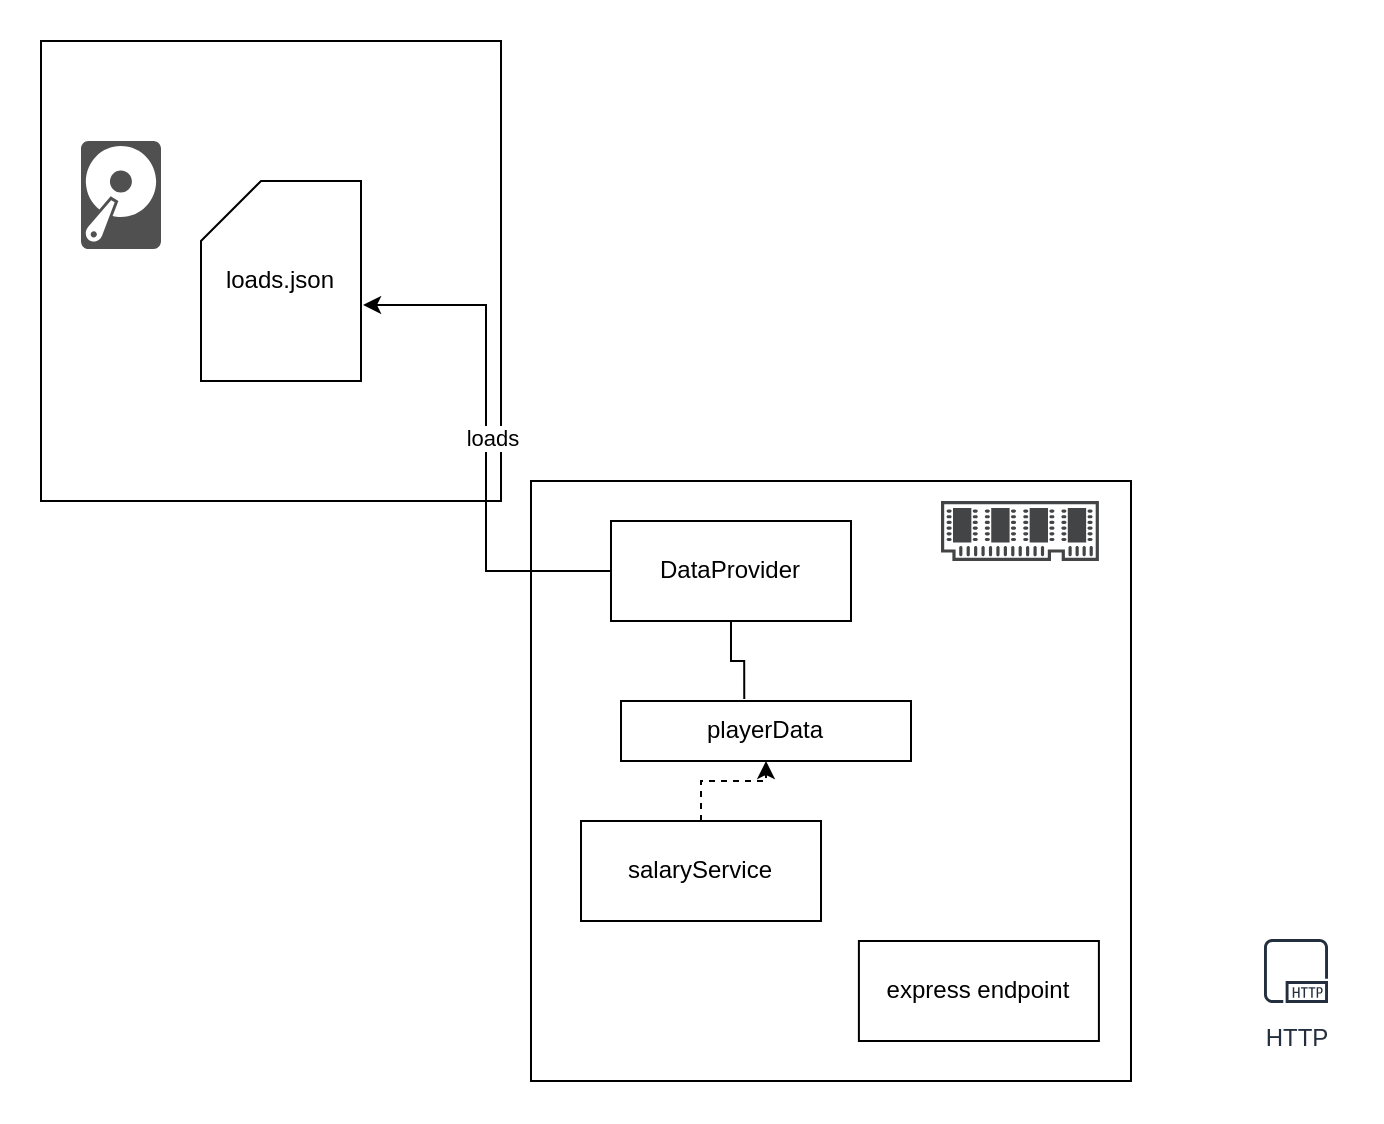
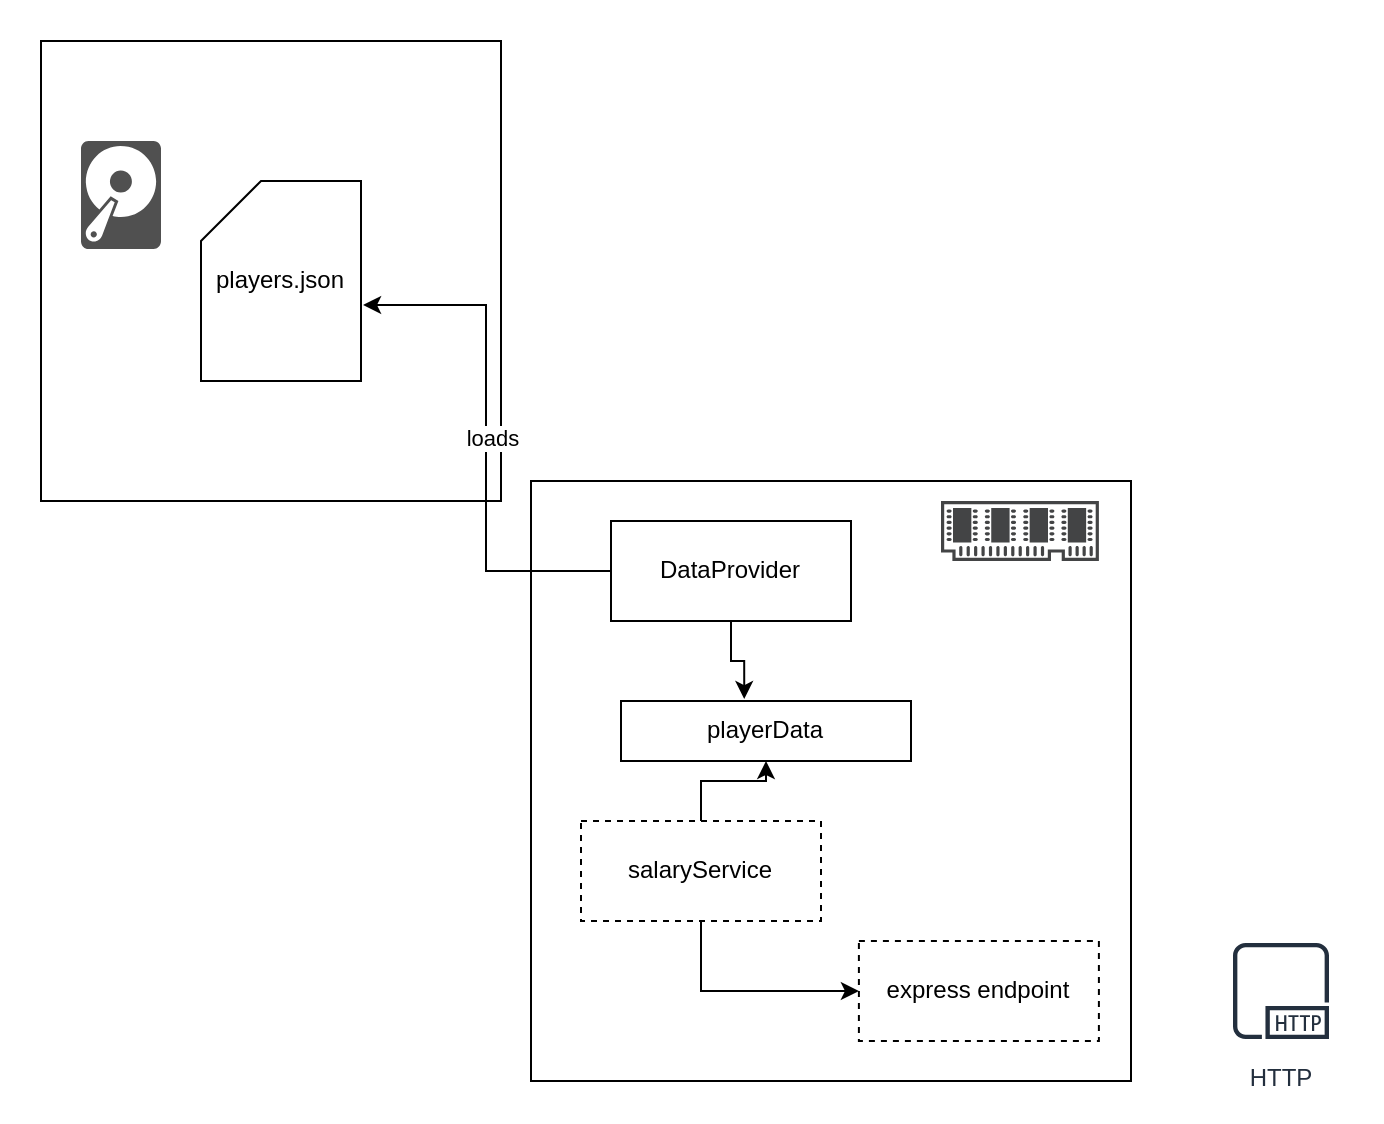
  <mxCell id="0" />
  <mxCell id="1" parent="0" />
  <mxCell id="2" value="" style="whiteSpace=wrap;html=1;aspect=fixed;" parent="1" vertex="1"><mxGeometry x="20" y="20" width="230" height="230" as="geometry" /></mxCell>
  <mxCell id="3" value="" style="whiteSpace=wrap;html=1;aspect=fixed;" parent="1" vertex="1"><mxGeometry x="265" y="240" width="300" height="300" as="geometry" /></mxCell>
- <mxCell id="4" value="loads.json" style="shape=card;whiteSpace=wrap;html=1;" parent="1" vertex="1"><mxGeometry x="100" y="90" width="80" height="100" as="geometry" /></mxCell>
- <mxCell id="5" style="edgeStyle=orthogonalEdgeStyle;rounded=0;orthogonalLoop=1;jettySize=auto;html=1;entryX=0.425;entryY=-0.033;entryDx=0;entryDy=0;entryPerimeter=0;endArrow=none;" parent="1" source="6" target="12" edge="1"><mxGeometry relative="1" as="geometry"><mxPoint x="340" y="340" as="targetPoint" /></mxGeometry></mxCell>
+ <mxCell id="4" value="players.json" style="shape=card;whiteSpace=wrap;html=1;" parent="1" vertex="1"><mxGeometry x="100" y="90" width="80" height="100" as="geometry" /></mxCell>
+ <mxCell id="5" style="edgeStyle=orthogonalEdgeStyle;rounded=0;orthogonalLoop=1;jettySize=auto;html=1;entryX=0.425;entryY=-0.033;entryDx=0;entryDy=0;entryPerimeter=0;" parent="1" source="6" target="12" edge="1"><mxGeometry relative="1" as="geometry"><mxPoint x="340" y="340" as="targetPoint" /></mxGeometry></mxCell>
  <mxCell id="6" value="DataProvider" style="rounded=0;whiteSpace=wrap;html=1;" parent="1" vertex="1"><mxGeometry x="305" y="260" width="120" height="50" as="geometry" /></mxCell>
  <mxCell id="7" style="edgeStyle=orthogonalEdgeStyle;rounded=0;orthogonalLoop=1;jettySize=auto;html=1;entryX=1.013;entryY=0.62;entryDx=0;entryDy=0;entryPerimeter=0;" parent="1" source="6" target="4" edge="1"><mxGeometry relative="1" as="geometry" /></mxCell>
  <mxCell id="8" value="loads" style="edgeLabel;html=1;align=center;verticalAlign=middle;resizable=0;points=[];" parent="7" vertex="1" connectable="0"><mxGeometry x="0.007" y="-3" relative="1" as="geometry"><mxPoint as="offset" /></mxGeometry></mxCell>
- <mxCell id="9" style="edgeStyle=orthogonalEdgeStyle;rounded=0;orthogonalLoop=1;jettySize=auto;html=1;dashed=1;" parent="1" source="11" target="12" edge="1"><mxGeometry relative="1" as="geometry" /></mxCell>
- <mxCell id="11" value="salaryService" style="rounded=0;whiteSpace=wrap;html=1;" parent="1" vertex="1"><mxGeometry x="290" y="410" width="120" height="50" as="geometry" /></mxCell>
+ <mxCell id="9" style="edgeStyle=orthogonalEdgeStyle;rounded=0;orthogonalLoop=1;jettySize=auto;html=1;" parent="1" source="11" target="12" edge="1"><mxGeometry relative="1" as="geometry" /></mxCell>
+ <mxCell id="10" style="edgeStyle=orthogonalEdgeStyle;rounded=0;orthogonalLoop=1;jettySize=auto;html=1;exitX=0.5;exitY=1;exitDx=0;exitDy=0;entryX=0;entryY=0.5;entryDx=0;entryDy=0;" parent="1" source="11" target="15" edge="1"><mxGeometry relative="1" as="geometry" /></mxCell>
+ <mxCell id="11" value="salaryService" style="rounded=0;whiteSpace=wrap;html=1;dashed=1;" parent="1" vertex="1"><mxGeometry x="290" y="410" width="120" height="50" as="geometry" /></mxCell>
  <mxCell id="12" value="playerData" style="rounded=0;whiteSpace=wrap;html=1;" parent="1" vertex="1"><mxGeometry x="310" y="350" width="145" height="30" as="geometry" /></mxCell>
  <mxCell id="13" value="" style="sketch=0;pointerEvents=1;shadow=0;dashed=0;html=1;strokeColor=none;fillColor=#434445;aspect=fixed;labelPosition=center;verticalLabelPosition=bottom;verticalAlign=top;align=center;outlineConnect=0;shape=mxgraph.vvd.memory;" parent="1" vertex="1"><mxGeometry x="470" y="250" width="78.95" height="30" as="geometry" /></mxCell>
  <mxCell id="14" value="" style="sketch=0;pointerEvents=1;shadow=0;dashed=0;html=1;strokeColor=none;fillColor=#505050;labelPosition=center;verticalLabelPosition=bottom;verticalAlign=top;outlineConnect=0;align=center;shape=mxgraph.office.devices.hard_disk;" parent="1" vertex="1"><mxGeometry x="40" y="70" width="40" height="54" as="geometry" /></mxCell>
- <mxCell id="15" value="express endpoint" style="rounded=0;whiteSpace=wrap;html=1;" parent="1" vertex="1"><mxGeometry x="428.95" y="470" width="120" height="50" as="geometry" /></mxCell>
- <mxCell id="16" value="HTTP" style="sketch=0;outlineConnect=0;fontColor=#232F3E;gradientColor=none;strokeColor=#232F3E;fillColor=#ffffff;dashed=0;verticalLabelPosition=bottom;verticalAlign=top;align=center;html=1;fontSize=12;fontStyle=0;aspect=fixed;shape=mxgraph.aws4.resourceIcon;resIcon=mxgraph.aws4.http_protocol;" parent="1" vertex="1"><mxGeometry x="610" y="465" width="75" height="40" as="geometry" /></mxCell>
+ <mxCell id="15" value="express endpoint" style="rounded=0;whiteSpace=wrap;html=1;dashed=1;" parent="1" vertex="1"><mxGeometry x="428.95" y="470" width="120" height="50" as="geometry" /></mxCell>
+ <mxCell id="16" value="HTTP" style="sketch=0;outlineConnect=0;fontColor=#232F3E;gradientColor=none;strokeColor=#232F3E;fillColor=#ffffff;dashed=0;verticalLabelPosition=bottom;verticalAlign=top;align=center;html=1;fontSize=12;fontStyle=0;aspect=fixed;shape=mxgraph.aws4.resourceIcon;resIcon=mxgraph.aws4.http_protocol;" parent="1" vertex="1"><mxGeometry x="610" y="465" width="60" height="60" as="geometry" /></mxCell>
